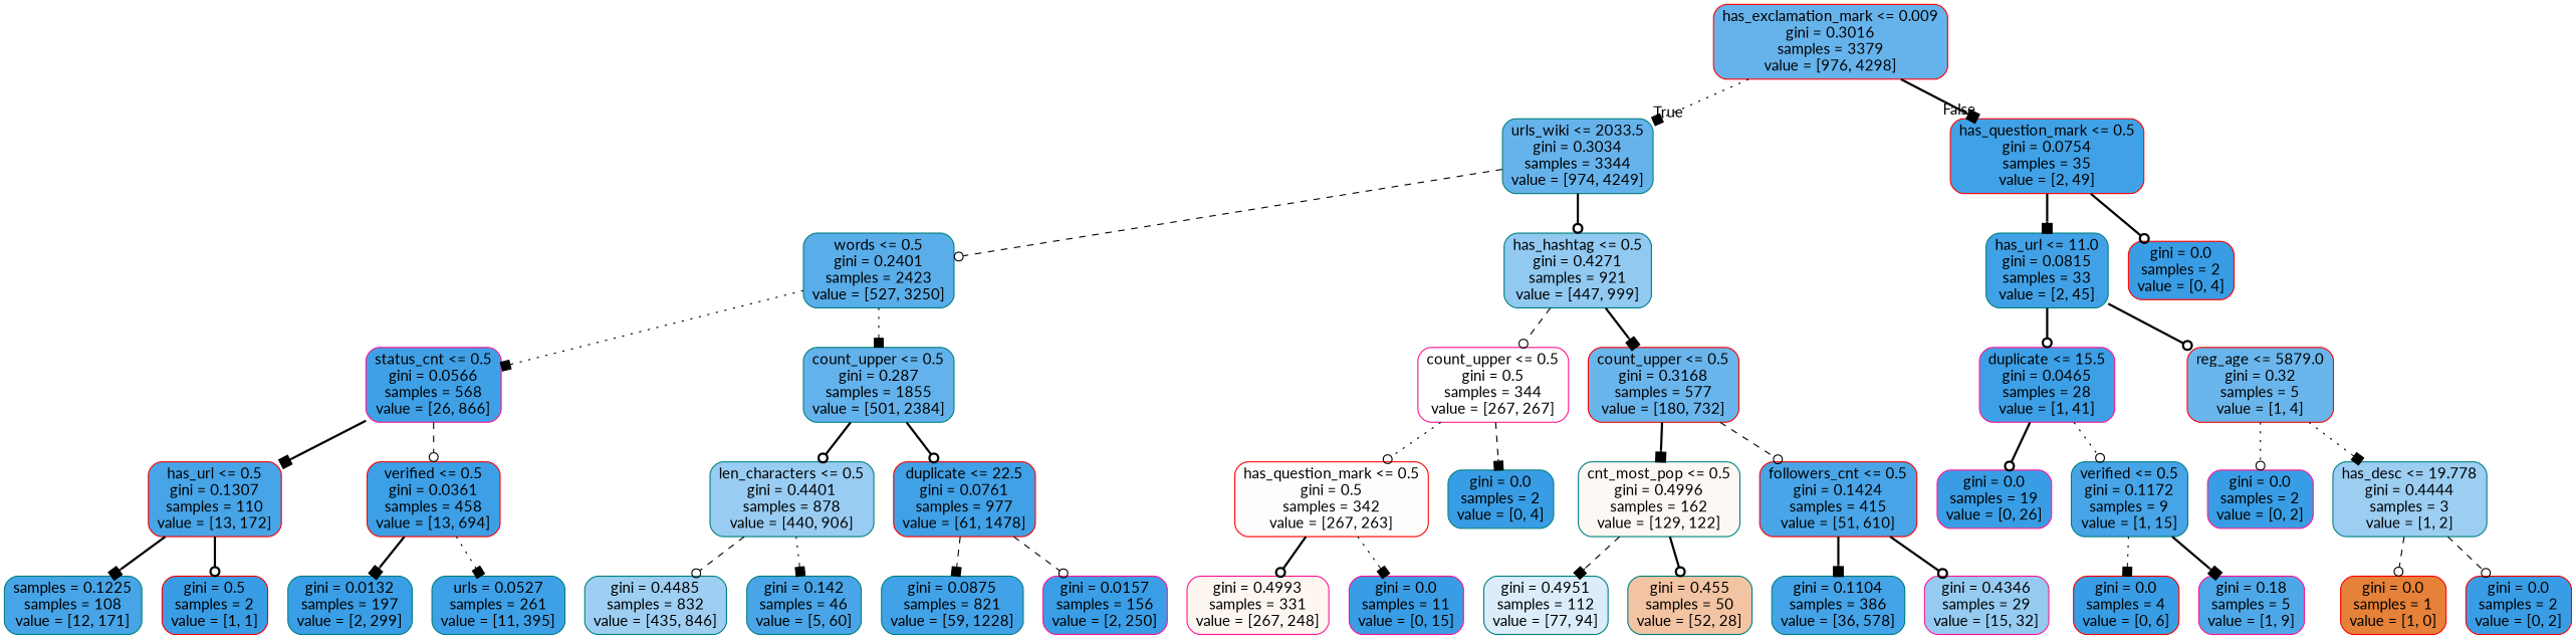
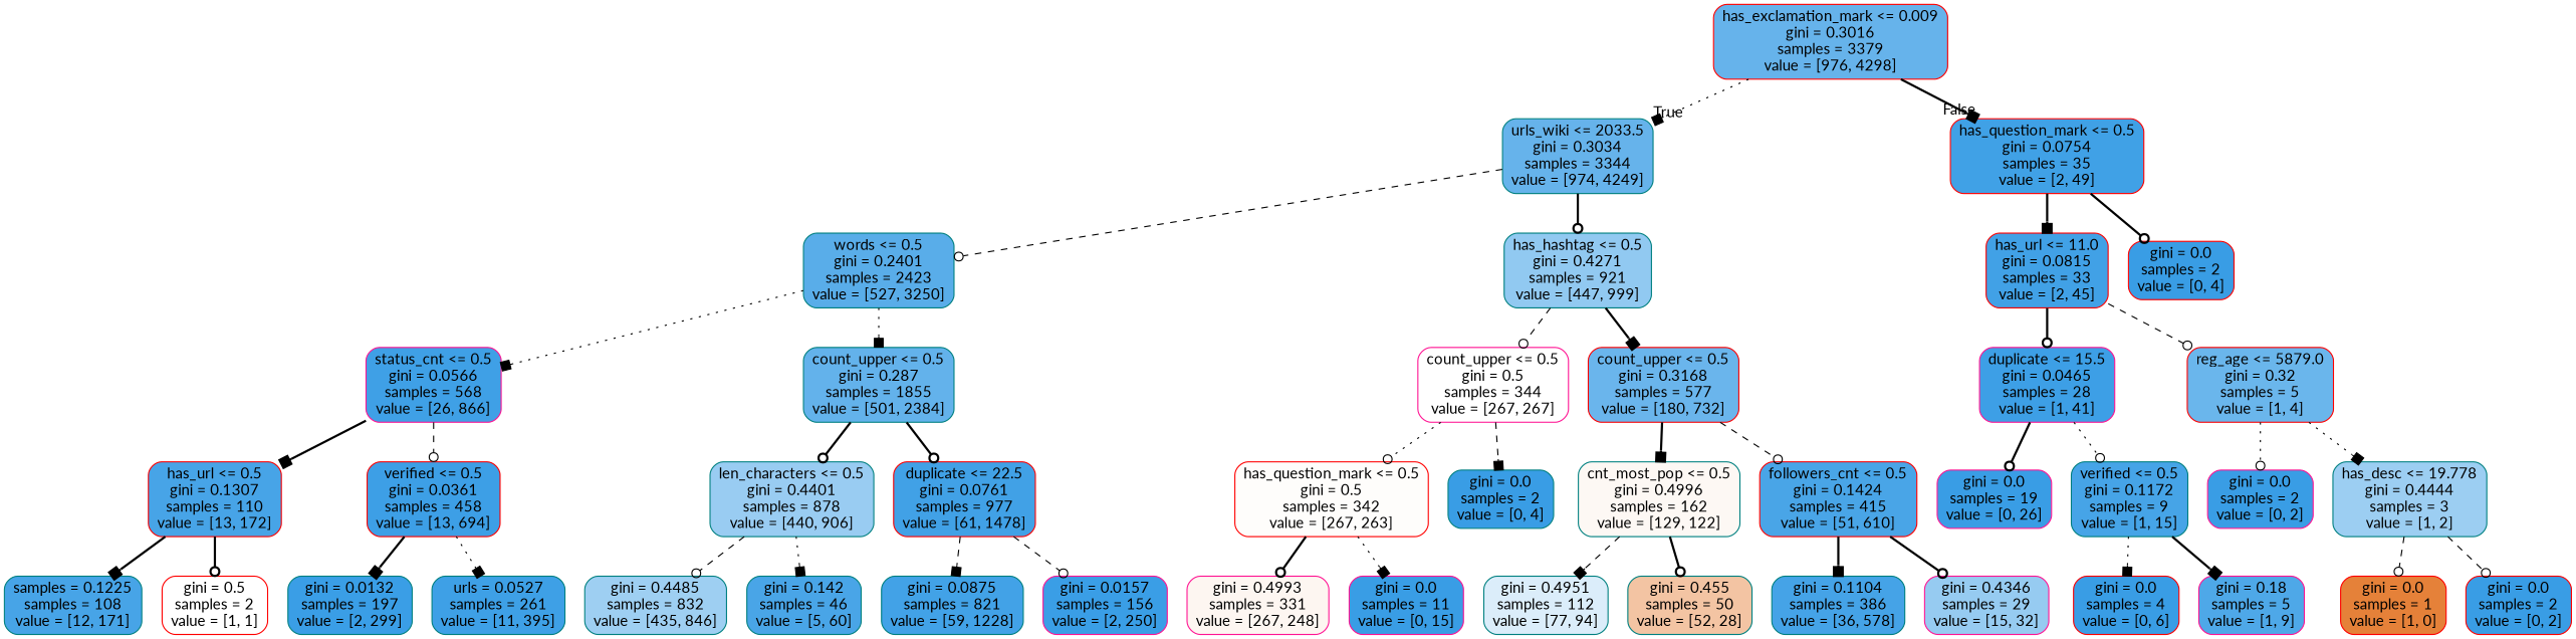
  digraph {
    fontname=Lato
    node [color=teal fillcolor="#399de5ff" fontname=Lato shape=box style="filled, rounded"]
    edge [arrowhead=odot fontname=Lato style=bold]
    n1 [color=red fillcolor="#399de5c5" label="has_exclamation_mark <= 0.009\ngini = 0.3016\nsamples = 3379\nvalue = [976, 4298]"]
    n2 [fillcolor="#399de5c5" label="urls_wiki <= 2033.5\ngini = 0.3034\nsamples = 3344\nvalue = [974, 4249]"]
    n3 [color=red fillcolor="#399de5f5" label="has_question_mark <= 0.5\ngini = 0.0754\nsamples = 35\nvalue = [2, 49]"]
    n4 [fillcolor="#399de5d6" label="words <= 0.5\ngini = 0.2401\nsamples = 2423\nvalue = [527, 3250]"]
    n5 [fillcolor="#399de58d" label="has_hashtag <= 0.5\ngini = 0.4271\nsamples = 921\nvalue = [447, 999]"]
-   n6 [fillcolor="#399de5f4" label="has_url <= 11.0\ngini = 0.0815\nsamples = 33\nvalue = [2, 45]"]
+   n6 [color=red fillcolor="#399de5f4" label="has_url <= 11.0\ngini = 0.0815\nsamples = 33\nvalue = [2, 45]"]
    n7 [color=red label="gini = 0.0\nsamples = 2\nvalue = [0, 4]"]
    n8 [color=deeppink fillcolor="#399de5f7" label="status_cnt <= 0.5\ngini = 0.0566\nsamples = 568\nvalue = [26, 866]"]
    n9 [fillcolor="#399de5c9" label="count_upper <= 0.5\ngini = 0.287\nsamples = 1855\nvalue = [501, 2384]"]
    n10 [color=deeppink fillcolor="#e5813900" label="count_upper <= 0.5\ngini = 0.5\nsamples = 344\nvalue = [267, 267]"]
    n11 [color=red fillcolor="#399de5c0" label="count_upper <= 0.5\ngini = 0.3168\nsamples = 577\nvalue = [180, 732]"]
    n12 [color=red fillcolor="#399de5ec" label="has_url <= 0.5\ngini = 0.1307\nsamples = 110\nvalue = [13, 172]"]
    n13 [color=red fillcolor="#399de5fa" label="verified <= 0.5\ngini = 0.0361\nsamples = 458\nvalue = [13, 694]"]
    n14 [fillcolor="#399de583" label="len_characters <= 0.5\ngini = 0.4401\nsamples = 878\nvalue = [440, 906]"]
    n15 [color=red fillcolor="#399de5f4" label="duplicate <= 22.5\ngini = 0.0761\nsamples = 977\nvalue = [61, 1478]"]
    n16 [fillcolor="#399de5ed" label="samples = 0.1225\nsamples = 108\nvalue = [12, 171]"]
-   n17 [color=red label="gini = 0.5\nsamples = 2\nvalue = [1, 1]"]
+   n17 [color=red fillcolor="#e5813900" label="gini = 0.5\nsamples = 2\nvalue = [1, 1]"]
    n18 [fillcolor="#399de5fd" label="gini = 0.0132\nsamples = 197\nvalue = [2, 299]"]
    n19 [fillcolor="#399de5f8" label="urls = 0.0527\nsamples = 261\nvalue = [11, 395]"]
    n20 [fillcolor="#399de57c" label="gini = 0.4485\nsamples = 832\nvalue = [435, 846]"]
    n21 [fillcolor="#399de5ea" label="gini = 0.142\nsamples = 46\nvalue = [5, 60]"]
    n22 [fillcolor="#399de5f3" label="gini = 0.0875\nsamples = 821\nvalue = [59, 1228]"]
    n23 [color=deeppink fillcolor="#399de5fd" label="gini = 0.0157\nsamples = 156\nvalue = [2, 250]"]
    n24 [color=red fillcolor="#e5813904" label="has_question_mark <= 0.5\ngini = 0.5\nsamples = 342\nvalue = [267, 263]"]
    n25 [label="gini = 0.0\nsamples = 2\nvalue = [0, 4]"]
    n26 [fillcolor="#e581390e" label="cnt_most_pop <= 0.5\ngini = 0.4996\nsamples = 162\nvalue = [129, 122]"]
    n27 [color=red fillcolor="#399de5ea" label="followers_cnt <= 0.5\ngini = 0.1424\nsamples = 415\nvalue = [51, 610]"]
    n28 [color=deeppink fillcolor="#e5813912" label="gini = 0.4993\nsamples = 331\nvalue = [267, 248]"]
    n29 [color=deeppink label="gini = 0.0\nsamples = 11\nvalue = [0, 15]"]
    n30 [fillcolor="#399de52e" label="gini = 0.4951\nsamples = 112\nvalue = [77, 94]"]
    n31 [fillcolor="#e5813976" label="gini = 0.455\nsamples = 50\nvalue = [52, 28]"]
    n32 [fillcolor="#399de5ef" label="gini = 0.1104\nsamples = 386\nvalue = [36, 578]"]
    n33 [color=deeppink fillcolor="#399de587" label="gini = 0.4346\nsamples = 29\nvalue = [15, 32]"]
    n34 [color=deeppink fillcolor="#399de5f9" label="duplicate <= 15.5\ngini = 0.0465\nsamples = 28\nvalue = [1, 41]"]
    n35 [color=red fillcolor="#399de5bf" label="reg_age <= 5879.0\ngini = 0.32\nsamples = 5\nvalue = [1, 4]"]
    n36 [color=deeppink label="gini = 0.0\nsamples = 19\nvalue = [0, 26]"]
    n37 [fillcolor="#399de5ee" label="verified <= 0.5\ngini = 0.1172\nsamples = 9\nvalue = [1, 15]"]
    n38 [color=deeppink label="gini = 0.0\nsamples = 2\nvalue = [0, 2]"]
    n39 [fillcolor="#399de57f" label="has_desc <= 19.778\ngini = 0.4444\nsamples = 3\nvalue = [1, 2]"]
    n40 [color=red label="gini = 0.0\nsamples = 4\nvalue = [0, 6]"]
    n41 [color=deeppink fillcolor="#399de5e3" label="gini = 0.18\nsamples = 5\nvalue = [1, 9]"]
    n42 [color=red fillcolor="#e58139ff" label="gini = 0.0\nsamples = 1\nvalue = [1, 0]"]
    n43 [color=red label="gini = 0.0\nsamples = 2\nvalue = [0, 2]"]
    n1 -> n2 [arrowhead=box headlabel=True labelangle=45 labeldistance=2.5 style=dotted]
    n1 -> n3 [arrowhead=box headlabel=False labelangle=-45 labeldistance=2.5]
    n2 -> n4 [style=dashed]
    n2 -> n5
    n3 -> n6 [arrowhead=box]
    n3 -> n7
    n4 -> n8 [arrowhead=box style=dotted]
    n4 -> n9 [arrowhead=box style=dotted]
    n5 -> n10 [style=dashed]
    n5 -> n11 [arrowhead=box]
    n6 -> n34
-   n6 -> n35
+   n6 -> n35 [style=dashed]
    n8 -> n12 [arrowhead=box]
    n8 -> n13 [style=dashed]
    n9 -> n14
    n9 -> n15
    n10 -> n24 [style=dotted]
    n10 -> n25 [arrowhead=box style=dashed]
    n11 -> n26 [arrowhead=box]
    n11 -> n27 [style=dashed]
    n12 -> n16 [arrowhead=box]
    n12 -> n17
    n13 -> n18 [arrowhead=box]
    n13 -> n19 [arrowhead=box style=dotted]
    n14 -> n20 [style=dashed]
    n14 -> n21 [arrowhead=box style=dotted]
    n15 -> n22 [arrowhead=box style=dashed]
    n15 -> n23 [style=dashed]
    n24 -> n28
    n24 -> n29 [arrowhead=box style=dotted]
    n26 -> n30 [arrowhead=box style=dashed]
    n26 -> n31
    n27 -> n32 [arrowhead=box]
    n27 -> n33
    n34 -> n36
    n34 -> n37 [style=dotted]
    n35 -> n38 [style=dotted]
    n35 -> n39 [arrowhead=box style=dotted]
    n37 -> n40 [arrowhead=box style=dotted]
    n37 -> n41 [arrowhead=box]
    n39 -> n42 [style=dashed]
    n39 -> n43 [style=dashed]
  }
